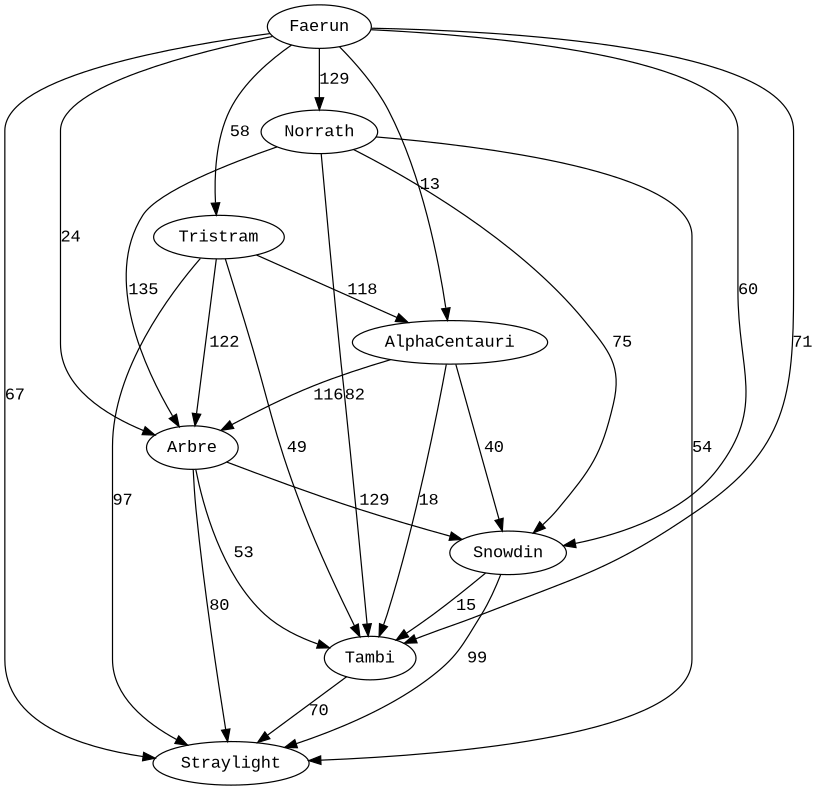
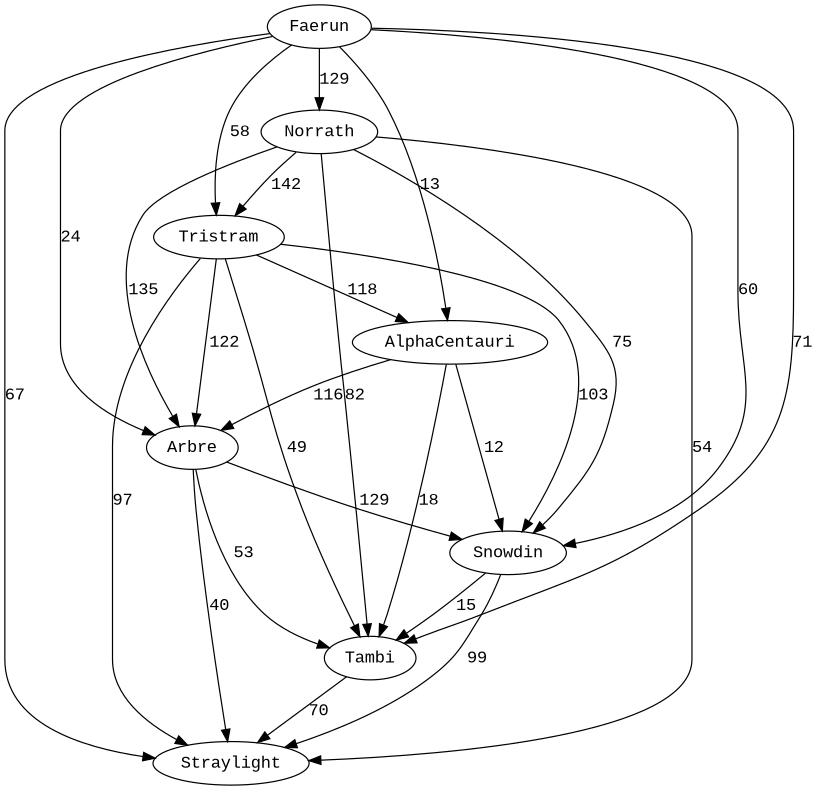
  digraph {
    fontname="Liberation Mono"
    node [fontname="Liberation Mono"]
    edge [fontname="Liberation Mono"]
    Faerun
    Norrath
    Tristram
    AlphaCentauri
    Arbre
    Snowdin
    Tambi
    Straylight
    Faerun -> Norrath [label=129]
    Faerun -> Tristram [label=58]
    Faerun -> AlphaCentauri [label=13]
    Faerun -> Arbre [label=24]
    Faerun -> Snowdin [label=60]
    Faerun -> Tambi [label=71]
    Faerun -> Straylight [label=67]
+   Norrath -> Tristram [label=142]
    Norrath -> Arbre [label=135]
    Norrath -> Snowdin [label=75]
    Norrath -> Tambi [label=82]
    Norrath -> Straylight [label=54]
    Tristram -> AlphaCentauri [label=118]
    Tristram -> Arbre [label=122]
+   Tristram -> Snowdin [label=103]
    Tristram -> Tambi [label=49]
    Tristram -> Straylight [label=97]
    AlphaCentauri -> Arbre [label=116]
-   AlphaCentauri -> Snowdin [label=40]
+   AlphaCentauri -> Snowdin [label=12]
    AlphaCentauri -> Tambi [label=18]
    Arbre -> Snowdin [label=129]
    Arbre -> Tambi [label=53]
-   Arbre -> Straylight [label=80]
+   Arbre -> Straylight [label=40]
    Snowdin -> Tambi [label=15]
    Snowdin -> Straylight [label=99]
    Tambi -> Straylight [label=70]
  }
